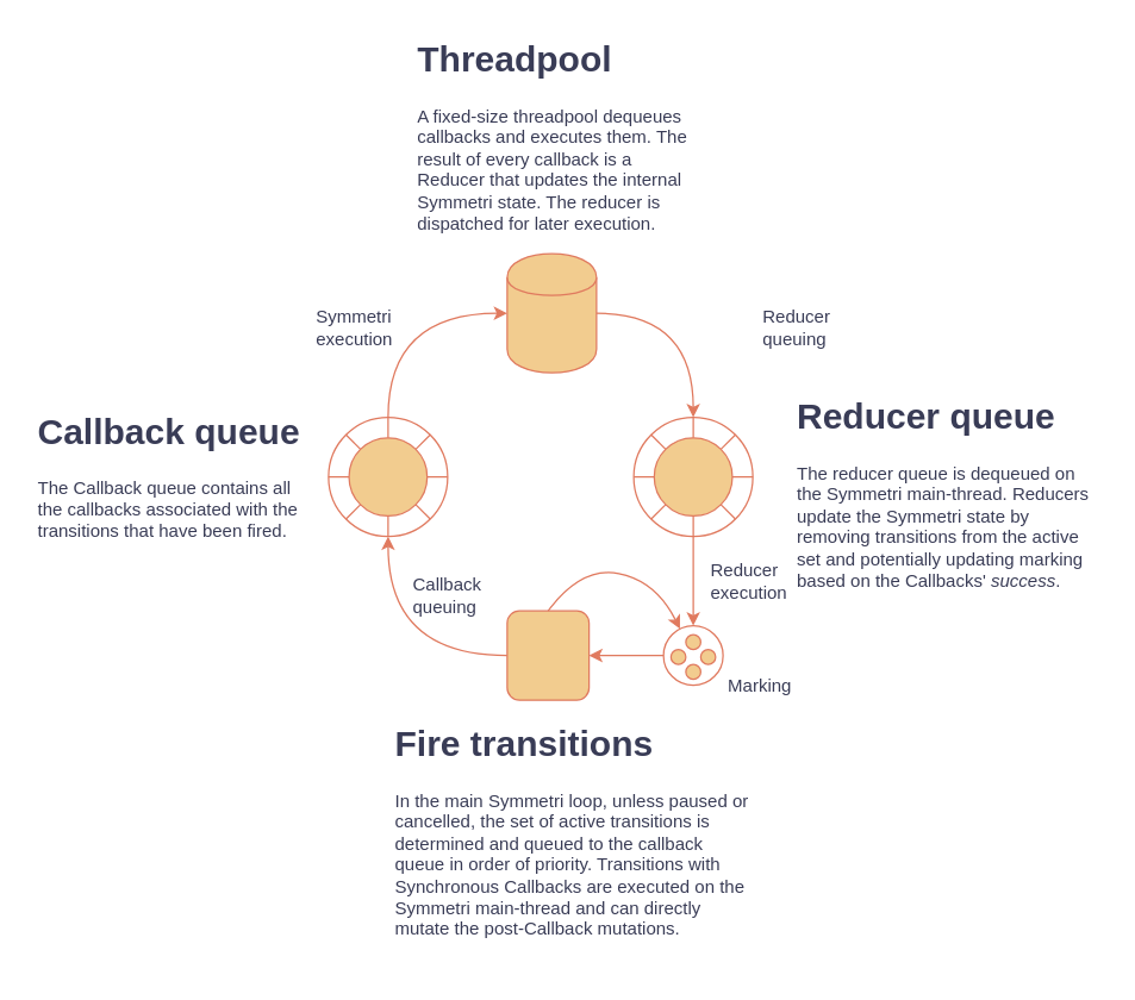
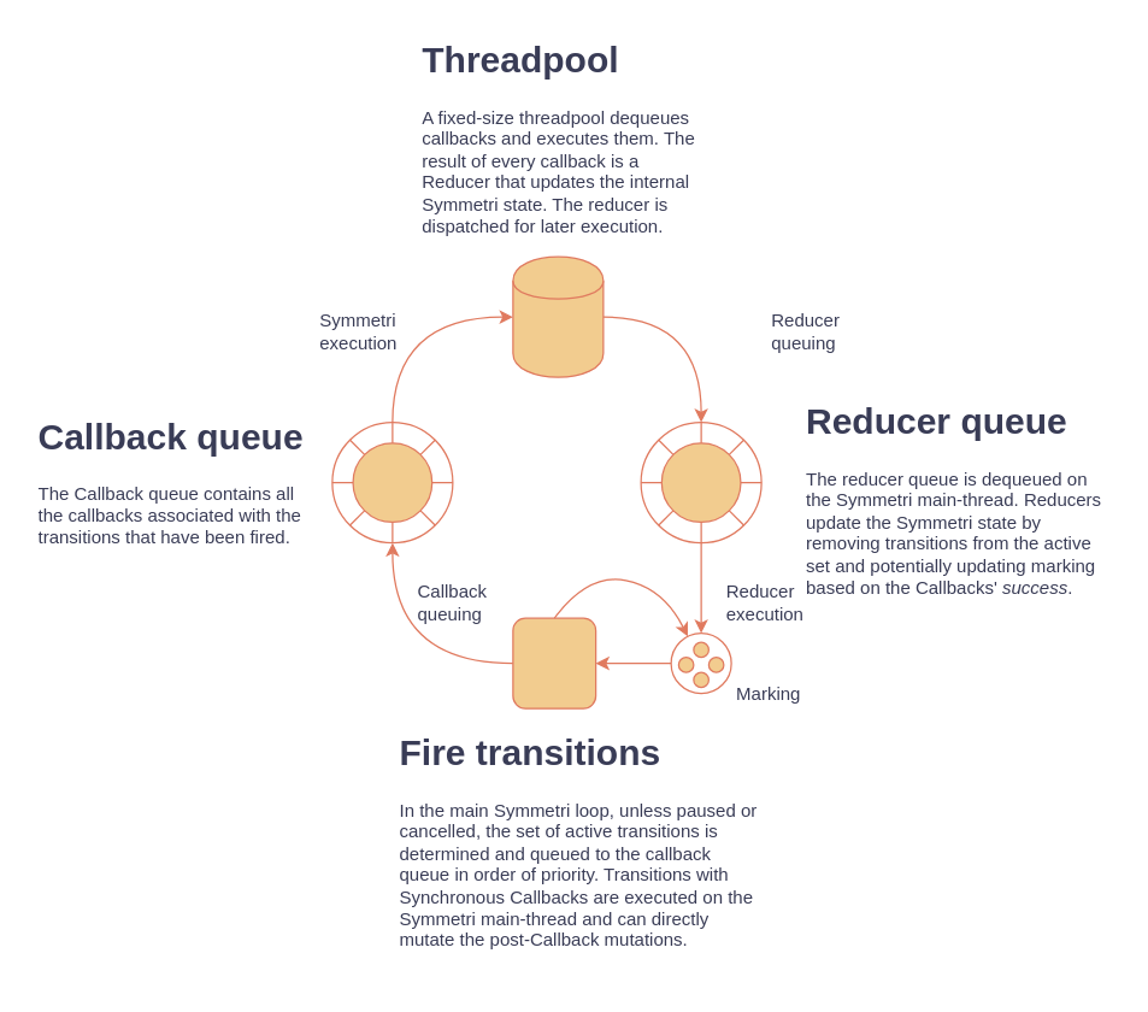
  <mxCell id="0" />
  <mxCell id="1" parent="0" />
  <mxCell id="2" style="edgeStyle=orthogonalEdgeStyle;curved=1;rounded=1;orthogonalLoop=1;jettySize=auto;html=1;exitX=0.5;exitY=0;exitDx=0;exitDy=0;entryX=0;entryY=0.5;entryDx=0;entryDy=0;labelBackgroundColor=none;fontColor=default;strokeColor=#E07A5F;" parent="1" source="3" target="5" edge="1"><mxGeometry relative="1" as="geometry" /></mxCell>
  <mxCell id="3" value="" style="ellipse;whiteSpace=wrap;html=1;aspect=fixed;fillColor=none;rounded=1;labelBackgroundColor=none;strokeColor=#E07A5F;fontColor=#393C56;" parent="1" vertex="1"><mxGeometry x="220" y="280" width="80" height="80" as="geometry" /></mxCell>
  <mxCell id="4" style="edgeStyle=orthogonalEdgeStyle;rounded=1;orthogonalLoop=1;jettySize=auto;html=1;exitX=1;exitY=0.5;exitDx=0;exitDy=0;curved=1;entryX=0.5;entryY=0;entryDx=0;entryDy=0;labelBackgroundColor=none;fontColor=default;strokeColor=#E07A5F;" parent="1" source="5" target="24" edge="1"><mxGeometry relative="1" as="geometry"><mxPoint x="480" y="260" as="targetPoint" /></mxGeometry></mxCell>
  <mxCell id="5" value="" style="shape=cylinder;whiteSpace=wrap;html=1;boundedLbl=1;backgroundOutline=1;rounded=1;labelBackgroundColor=none;fillColor=#F2CC8F;strokeColor=#E07A5F;fontColor=#393C56;" parent="1" vertex="1"><mxGeometry x="340" y="170" width="60" height="80" as="geometry" /></mxCell>
  <mxCell id="6" value="&lt;h1&gt;Callback queue&lt;/h1&gt;&lt;p style=&quot;&quot;&gt;The Callback queue contains all the callbacks associated with the transitions that have been fired.&lt;/p&gt;" style="text;html=1;strokeColor=none;fillColor=none;spacing=5;spacingTop=-20;whiteSpace=wrap;overflow=hidden;rounded=1;labelBackgroundColor=none;fontColor=#393C56;" parent="1" vertex="1"><mxGeometry x="20" y="270" width="190" height="120" as="geometry" /></mxCell>
  <mxCell id="7" value="&lt;h1&gt;Reducer queue&lt;/h1&gt;&lt;p&gt;The reducer queue is dequeued on the Symmetri main-thread. Reducers update the Symmetri state by removing transitions from the active set and potentially updating marking based on the Callbacks' &lt;i&gt;success&lt;/i&gt;.&amp;nbsp;&lt;/p&gt;" style="text;html=1;strokeColor=none;fillColor=none;spacing=5;spacingTop=-20;whiteSpace=wrap;overflow=hidden;rounded=1;labelBackgroundColor=none;fontColor=#393C56;" parent="1" vertex="1"><mxGeometry x="530" y="260" width="210" height="140" as="geometry" /></mxCell>
  <mxCell id="8" value="&lt;h1&gt;Threadpool&lt;/h1&gt;&lt;div&gt;A fixed-size threadpool dequeues callbacks and executes them. The result of every callback is a Reducer that updates the internal Symmetri state. The reducer is dispatched for later execution.&lt;/div&gt;" style="text;html=1;strokeColor=none;fillColor=none;spacing=5;spacingTop=-20;whiteSpace=wrap;overflow=hidden;rounded=1;labelBackgroundColor=none;fontColor=#393C56;" parent="1" vertex="1"><mxGeometry x="275" y="20" width="190" height="140" as="geometry" /></mxCell>
  <mxCell id="9" style="edgeStyle=orthogonalEdgeStyle;curved=1;rounded=1;orthogonalLoop=1;jettySize=auto;html=1;exitX=0;exitY=0.5;exitDx=0;exitDy=0;entryX=0.5;entryY=1;entryDx=0;entryDy=0;labelBackgroundColor=none;fontColor=default;strokeColor=#E07A5F;" parent="1" source="10" target="3" edge="1"><mxGeometry relative="1" as="geometry" /></mxCell>
  <mxCell id="10" value="" style="rounded=1;whiteSpace=wrap;html=1;labelBackgroundColor=none;fillColor=#F2CC8F;strokeColor=#E07A5F;fontColor=#393C56;" parent="1" vertex="1"><mxGeometry x="340" y="410" width="55" height="60" as="geometry" /></mxCell>
  <mxCell id="11" value="&lt;h1&gt;Fire transitions&lt;/h1&gt;&lt;p&gt;In the main Symmetri loop, unless paused or cancelled, the set of active transitions is determined and queued to the callback queue in order of priority. Transitions with Synchronous Callbacks are executed on the Symmetri main-thread and can directly mutate the post-Callback mutations.&amp;nbsp;&lt;/p&gt;" style="text;html=1;strokeColor=none;fillColor=none;spacing=5;spacingTop=-20;whiteSpace=wrap;overflow=hidden;rounded=1;labelBackgroundColor=none;fontColor=#393C56;" parent="1" vertex="1"><mxGeometry x="260" y="480" width="250" height="170" as="geometry" /></mxCell>
  <mxCell id="12" value="Callback queuing" style="text;html=1;strokeColor=none;fillColor=none;align=left;verticalAlign=middle;whiteSpace=wrap;rounded=1;labelBackgroundColor=none;fontColor=#393C56;" parent="1" vertex="1"><mxGeometry x="275" y="390" width="40" height="20" as="geometry" /></mxCell>
  <mxCell id="13" value="Symmetri execution" style="text;html=1;strokeColor=none;fillColor=none;align=left;verticalAlign=middle;whiteSpace=wrap;rounded=1;labelBackgroundColor=none;fontColor=#393C56;" parent="1" vertex="1"><mxGeometry x="210" y="210" width="40" height="20" as="geometry" /></mxCell>
  <mxCell id="14" value="Reducer queuing" style="text;html=1;strokeColor=none;fillColor=none;align=left;verticalAlign=middle;whiteSpace=wrap;rounded=1;labelBackgroundColor=none;fontColor=#393C56;" parent="1" vertex="1"><mxGeometry x="510" y="210" width="40" height="20" as="geometry" /></mxCell>
  <mxCell id="15" value="" style="ellipse;whiteSpace=wrap;html=1;aspect=fixed;rounded=1;labelBackgroundColor=none;fillColor=#F2CC8F;strokeColor=#E07A5F;fontColor=#393C56;" parent="1" vertex="1"><mxGeometry x="233.75" y="293.75" width="52.5" height="52.5" as="geometry" /></mxCell>
  <mxCell id="16" value="" style="endArrow=none;html=1;exitX=0;exitY=0.5;exitDx=0;exitDy=0;entryX=0;entryY=0.5;entryDx=0;entryDy=0;rounded=1;labelBackgroundColor=none;fontColor=default;strokeColor=#E07A5F;" parent="1" source="3" target="15" edge="1"><mxGeometry width="50" height="50" relative="1" as="geometry"><mxPoint x="270" y="340" as="sourcePoint" /><mxPoint x="320" y="290" as="targetPoint" /></mxGeometry></mxCell>
  <mxCell id="17" value="" style="endArrow=none;html=1;exitX=0;exitY=1;exitDx=0;exitDy=0;entryX=0;entryY=1;entryDx=0;entryDy=0;rounded=1;labelBackgroundColor=none;fontColor=default;strokeColor=#E07A5F;" parent="1" source="3" target="15" edge="1"><mxGeometry width="50" height="50" relative="1" as="geometry"><mxPoint x="230" y="330" as="sourcePoint" /><mxPoint x="243.75" y="330" as="targetPoint" /></mxGeometry></mxCell>
  <mxCell id="18" value="" style="endArrow=none;html=1;exitX=0.5;exitY=1;exitDx=0;exitDy=0;entryX=0.5;entryY=1;entryDx=0;entryDy=0;rounded=1;labelBackgroundColor=none;fontColor=default;strokeColor=#E07A5F;" parent="1" source="3" target="15" edge="1"><mxGeometry width="50" height="50" relative="1" as="geometry"><mxPoint x="240" y="340" as="sourcePoint" /><mxPoint x="253.75" y="340" as="targetPoint" /></mxGeometry></mxCell>
  <mxCell id="19" value="" style="endArrow=none;html=1;exitX=1;exitY=1;exitDx=0;exitDy=0;entryX=1;entryY=1;entryDx=0;entryDy=0;rounded=1;labelBackgroundColor=none;fontColor=default;strokeColor=#E07A5F;" parent="1" source="15" target="3" edge="1"><mxGeometry width="50" height="50" relative="1" as="geometry"><mxPoint x="250" y="350" as="sourcePoint" /><mxPoint x="263.75" y="350" as="targetPoint" /></mxGeometry></mxCell>
  <mxCell id="20" value="" style="endArrow=none;html=1;exitX=1;exitY=0.5;exitDx=0;exitDy=0;entryX=1;entryY=0.5;entryDx=0;entryDy=0;rounded=1;labelBackgroundColor=none;fontColor=default;strokeColor=#E07A5F;" parent="1" source="15" target="3" edge="1"><mxGeometry width="50" height="50" relative="1" as="geometry"><mxPoint x="260" y="360" as="sourcePoint" /><mxPoint x="273.75" y="360" as="targetPoint" /></mxGeometry></mxCell>
  <mxCell id="21" value="" style="endArrow=none;html=1;entryX=1;entryY=0;entryDx=0;entryDy=0;rounded=1;labelBackgroundColor=none;fontColor=default;strokeColor=#E07A5F;" parent="1" source="3" target="15" edge="1"><mxGeometry width="50" height="50" relative="1" as="geometry"><mxPoint x="270" y="370" as="sourcePoint" /><mxPoint x="283.75" y="370" as="targetPoint" /></mxGeometry></mxCell>
  <mxCell id="22" value="" style="endArrow=none;html=1;entryX=0.5;entryY=0;entryDx=0;entryDy=0;exitX=0.5;exitY=0;exitDx=0;exitDy=0;rounded=1;labelBackgroundColor=none;fontColor=default;strokeColor=#E07A5F;" parent="1" source="3" target="15" edge="1"><mxGeometry width="50" height="50" relative="1" as="geometry"><mxPoint x="280" y="278" as="sourcePoint" /><mxPoint x="303.75" y="390" as="targetPoint" /></mxGeometry></mxCell>
  <mxCell id="23" value="" style="endArrow=none;html=1;entryX=0;entryY=0;entryDx=0;entryDy=0;exitX=0;exitY=0;exitDx=0;exitDy=0;rounded=1;labelBackgroundColor=none;fontColor=default;strokeColor=#E07A5F;" parent="1" source="3" target="15" edge="1"><mxGeometry width="50" height="50" relative="1" as="geometry"><mxPoint x="270" y="290" as="sourcePoint" /><mxPoint x="270" y="303.75" as="targetPoint" /></mxGeometry></mxCell>
  <mxCell id="24" value="" style="ellipse;whiteSpace=wrap;html=1;aspect=fixed;fillColor=none;rounded=1;labelBackgroundColor=none;strokeColor=#E07A5F;fontColor=#393C56;" parent="1" vertex="1"><mxGeometry x="425" y="280" width="80" height="80" as="geometry" /></mxCell>
  <mxCell id="25" value="" style="ellipse;whiteSpace=wrap;html=1;aspect=fixed;rounded=1;labelBackgroundColor=none;fillColor=#F2CC8F;strokeColor=#E07A5F;fontColor=#393C56;" parent="1" vertex="1"><mxGeometry x="438.75" y="293.75" width="52.5" height="52.5" as="geometry" /></mxCell>
  <mxCell id="26" value="" style="endArrow=none;html=1;exitX=0;exitY=0.5;exitDx=0;exitDy=0;entryX=0;entryY=0.5;entryDx=0;entryDy=0;rounded=1;labelBackgroundColor=none;fontColor=default;strokeColor=#E07A5F;" parent="1" source="24" target="25" edge="1"><mxGeometry width="50" height="50" relative="1" as="geometry"><mxPoint x="475" y="340" as="sourcePoint" /><mxPoint x="525" y="290" as="targetPoint" /></mxGeometry></mxCell>
  <mxCell id="27" value="" style="endArrow=none;html=1;exitX=0;exitY=1;exitDx=0;exitDy=0;entryX=0;entryY=1;entryDx=0;entryDy=0;rounded=1;labelBackgroundColor=none;fontColor=default;strokeColor=#E07A5F;" parent="1" source="24" target="25" edge="1"><mxGeometry width="50" height="50" relative="1" as="geometry"><mxPoint x="435" y="330" as="sourcePoint" /><mxPoint x="448.75" y="330" as="targetPoint" /></mxGeometry></mxCell>
  <mxCell id="28" value="" style="endArrow=none;html=1;exitX=0.5;exitY=1;exitDx=0;exitDy=0;entryX=0.5;entryY=1;entryDx=0;entryDy=0;rounded=1;labelBackgroundColor=none;fontColor=default;strokeColor=#E07A5F;" parent="1" source="24" target="25" edge="1"><mxGeometry width="50" height="50" relative="1" as="geometry"><mxPoint x="445" y="340" as="sourcePoint" /><mxPoint x="458.75" y="340" as="targetPoint" /></mxGeometry></mxCell>
  <mxCell id="29" value="" style="endArrow=none;html=1;exitX=1;exitY=1;exitDx=0;exitDy=0;entryX=1;entryY=1;entryDx=0;entryDy=0;rounded=1;labelBackgroundColor=none;fontColor=default;strokeColor=#E07A5F;" parent="1" source="25" target="24" edge="1"><mxGeometry width="50" height="50" relative="1" as="geometry"><mxPoint x="455" y="350" as="sourcePoint" /><mxPoint x="468.75" y="350" as="targetPoint" /></mxGeometry></mxCell>
  <mxCell id="30" value="" style="endArrow=none;html=1;exitX=1;exitY=0.5;exitDx=0;exitDy=0;entryX=1;entryY=0.5;entryDx=0;entryDy=0;rounded=1;labelBackgroundColor=none;fontColor=default;strokeColor=#E07A5F;" parent="1" source="25" target="24" edge="1"><mxGeometry width="50" height="50" relative="1" as="geometry"><mxPoint x="465" y="360" as="sourcePoint" /><mxPoint x="478.75" y="360" as="targetPoint" /></mxGeometry></mxCell>
  <mxCell id="31" value="" style="endArrow=none;html=1;entryX=1;entryY=0;entryDx=0;entryDy=0;rounded=1;labelBackgroundColor=none;fontColor=default;strokeColor=#E07A5F;" parent="1" source="24" target="25" edge="1"><mxGeometry width="50" height="50" relative="1" as="geometry"><mxPoint x="475" y="370" as="sourcePoint" /><mxPoint x="488.75" y="370" as="targetPoint" /></mxGeometry></mxCell>
  <mxCell id="32" value="" style="endArrow=none;html=1;entryX=0.5;entryY=0;entryDx=0;entryDy=0;exitX=0.5;exitY=0;exitDx=0;exitDy=0;rounded=1;labelBackgroundColor=none;fontColor=default;strokeColor=#E07A5F;" parent="1" source="24" target="25" edge="1"><mxGeometry width="50" height="50" relative="1" as="geometry"><mxPoint x="485" y="278" as="sourcePoint" /><mxPoint x="508.75" y="390" as="targetPoint" /></mxGeometry></mxCell>
  <mxCell id="33" value="" style="endArrow=none;html=1;entryX=0;entryY=0;entryDx=0;entryDy=0;exitX=0;exitY=0;exitDx=0;exitDy=0;rounded=1;labelBackgroundColor=none;fontColor=default;strokeColor=#E07A5F;" parent="1" source="24" target="25" edge="1"><mxGeometry width="50" height="50" relative="1" as="geometry"><mxPoint x="475" y="290" as="sourcePoint" /><mxPoint x="475" y="303.75" as="targetPoint" /></mxGeometry></mxCell>
  <mxCell id="34" value="" style="ellipse;whiteSpace=wrap;html=1;aspect=fixed;fillColor=none;rounded=1;labelBackgroundColor=none;strokeColor=#E07A5F;fontColor=#393C56;" parent="1" vertex="1"><mxGeometry x="445" y="420" width="40" height="40" as="geometry" /></mxCell>
  <mxCell id="35" value="" style="ellipse;whiteSpace=wrap;html=1;aspect=fixed;rounded=1;labelBackgroundColor=none;fillColor=#F2CC8F;strokeColor=#E07A5F;fontColor=#393C56;" parent="1" vertex="1"><mxGeometry x="460" y="426" width="10" height="10" as="geometry" /></mxCell>
  <mxCell id="36" value="" style="ellipse;whiteSpace=wrap;html=1;aspect=fixed;rounded=1;labelBackgroundColor=none;fillColor=#F2CC8F;strokeColor=#E07A5F;fontColor=#393C56;" parent="1" vertex="1"><mxGeometry x="470" y="436" width="10" height="10" as="geometry" /></mxCell>
  <mxCell id="37" value="" style="ellipse;whiteSpace=wrap;html=1;aspect=fixed;rounded=1;labelBackgroundColor=none;fillColor=#F2CC8F;strokeColor=#E07A5F;fontColor=#393C56;" parent="1" vertex="1"><mxGeometry x="460" y="446" width="10" height="10" as="geometry" /></mxCell>
  <mxCell id="38" value="" style="ellipse;whiteSpace=wrap;html=1;aspect=fixed;rounded=1;labelBackgroundColor=none;fillColor=#F2CC8F;strokeColor=#E07A5F;fontColor=#393C56;" parent="1" vertex="1"><mxGeometry x="450" y="436" width="10" height="10" as="geometry" /></mxCell>
  <mxCell id="39" value="" style="endArrow=classic;html=1;rounded=1;exitX=0.5;exitY=1;exitDx=0;exitDy=0;entryX=0.5;entryY=0;entryDx=0;entryDy=0;labelBackgroundColor=none;fontColor=default;strokeColor=#E07A5F;" parent="1" source="24" target="34" edge="1"><mxGeometry width="50" height="50" relative="1" as="geometry"><mxPoint x="510" y="320" as="sourcePoint" /><mxPoint x="560" y="270" as="targetPoint" /></mxGeometry></mxCell>
  <mxCell id="40" value="Marking" style="text;html=1;strokeColor=none;fillColor=none;align=center;verticalAlign=middle;whiteSpace=wrap;rounded=1;labelBackgroundColor=none;fontColor=#393C56;" parent="1" vertex="1"><mxGeometry x="480" y="446" width="60" height="30" as="geometry" /></mxCell>
  <mxCell id="41" value="" style="endArrow=classic;html=1;rounded=1;exitX=0;exitY=0.5;exitDx=0;exitDy=0;entryX=1;entryY=0.5;entryDx=0;entryDy=0;labelBackgroundColor=none;fontColor=default;strokeColor=#E07A5F;" edge="1" parent="1" source="34" target="10"><mxGeometry width="50" height="50" relative="1" as="geometry"><mxPoint x="350" y="340" as="sourcePoint" /><mxPoint x="400" y="290" as="targetPoint" /></mxGeometry></mxCell>
  <mxCell id="42" value="" style="curved=1;endArrow=classic;html=1;rounded=1;exitX=0.5;exitY=0;exitDx=0;exitDy=0;labelBackgroundColor=none;fontColor=default;strokeColor=#E07A5F;" edge="1" parent="1" source="10" target="34"><mxGeometry width="50" height="50" relative="1" as="geometry"><mxPoint x="350" y="410" as="sourcePoint" /><mxPoint x="400" y="360" as="targetPoint" /><Array as="points"><mxPoint x="390" y="380" /><mxPoint x="440" y="390" /></Array></mxGeometry></mxCell>
- <mxCell id="43" value="Reducer execution" style="text;html=1;strokeColor=none;fillColor=none;align=left;verticalAlign=middle;whiteSpace=wrap;rounded=1;labelBackgroundColor=none;fontColor=#393C56;" vertex="1" parent="1"><mxGeometry x="475" y="380" width="40" height="20" as="geometry" /></mxCell>
+ <mxCell id="43" value="Reducer execution" style="text;html=1;strokeColor=none;fillColor=none;align=left;verticalAlign=middle;whiteSpace=wrap;rounded=1;labelBackgroundColor=none;fontColor=#393C56;" vertex="1" parent="1"><mxGeometry x="480" y="390" width="40" height="20" as="geometry" /></mxCell>
